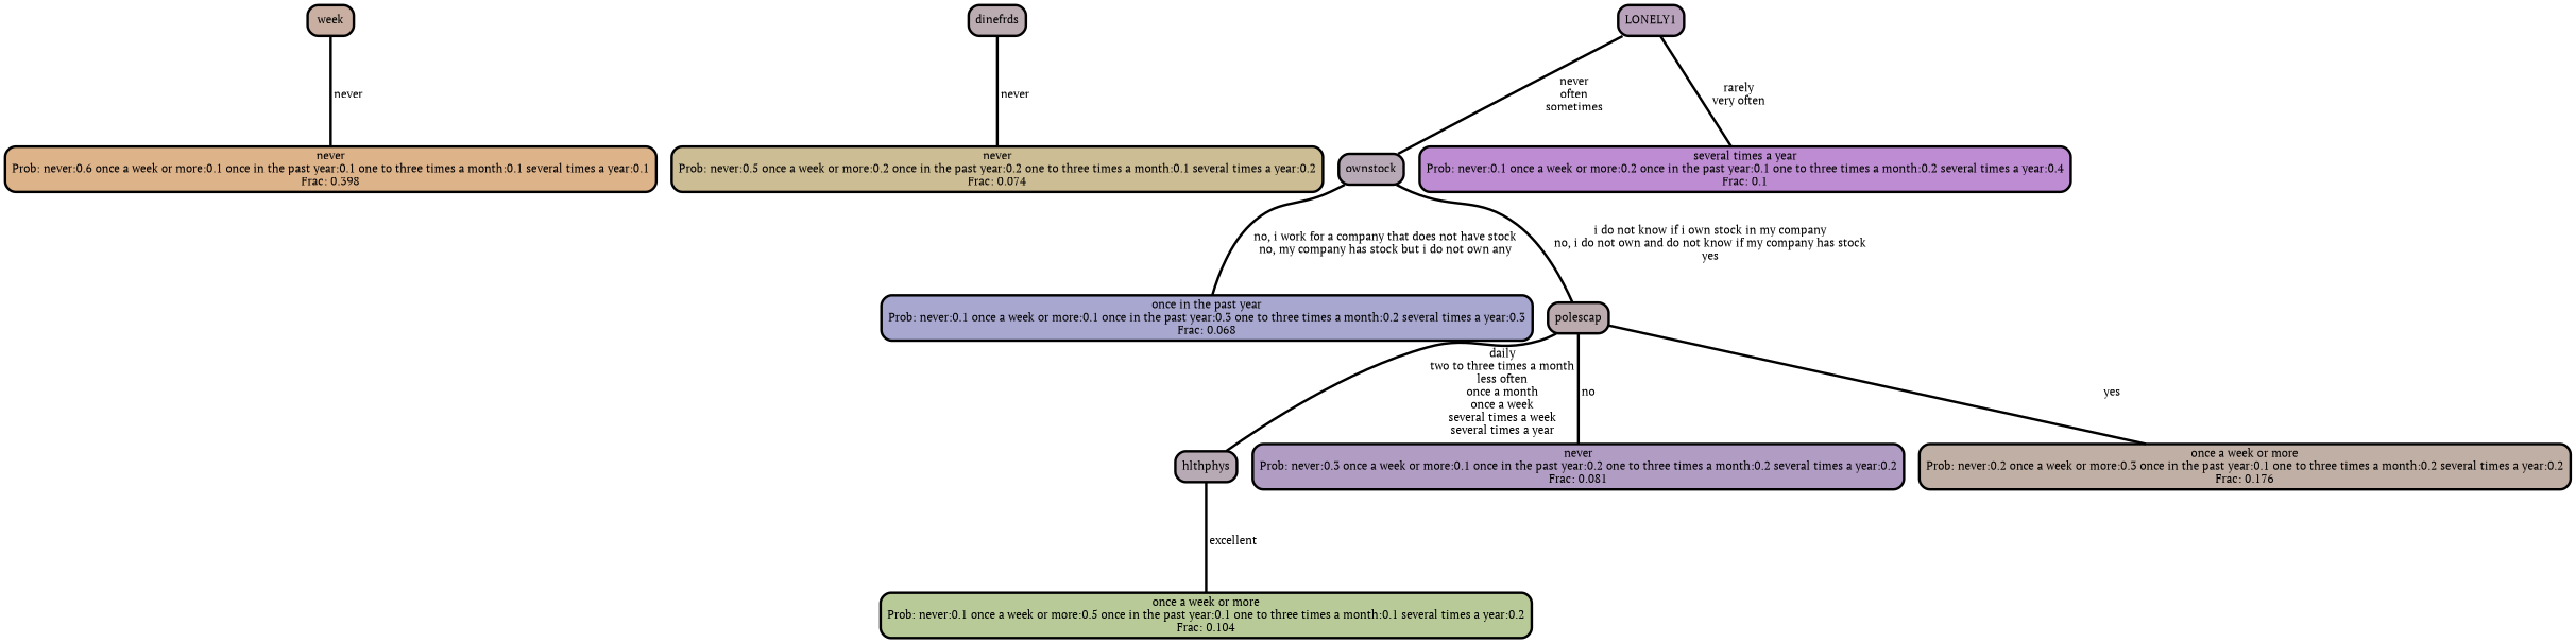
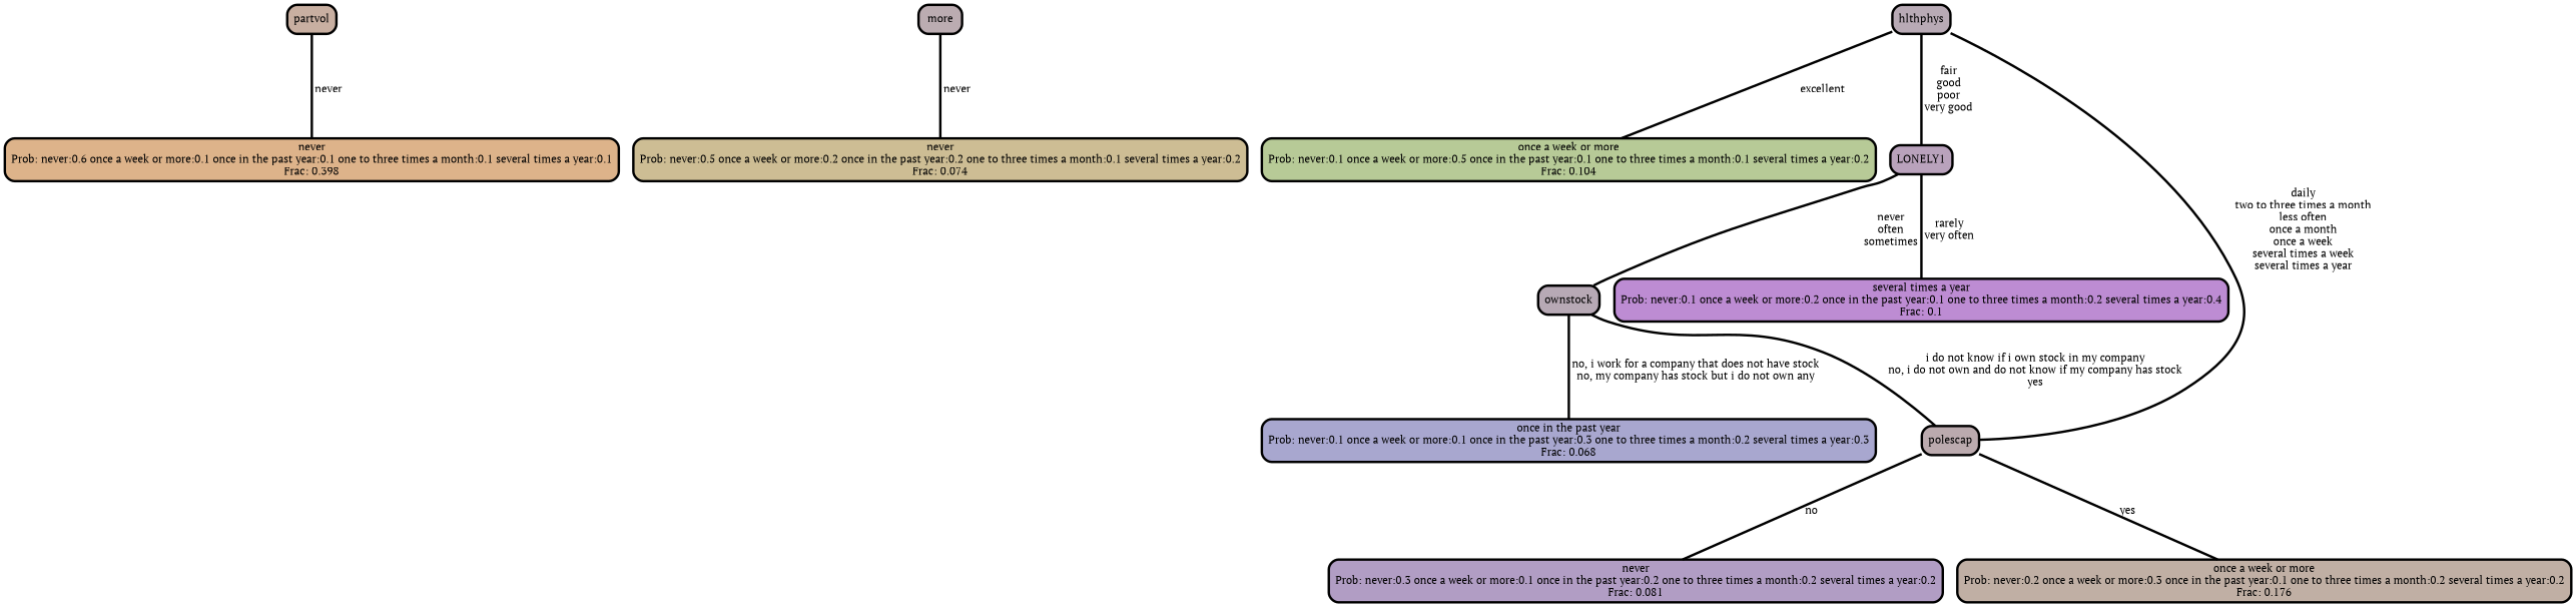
  graph {
    fontname="PT Serif"
    ranksep="0 equally"
    splines=straight
    node [color=black fontcolor=black fontname="PT Serif" penwidth=3 shape=box style="filled, rounded"]
    edge [color=black fontname="PT Serif" penwidth=3]
    n1 [fillcolor="#ddb38a" label="never\nProb: never:0.6 once a week or more:0.1 once in the past year:0.1 one to three times a month:0.1 several times a year:0.1\nFrac: 0.398"]
-   n2 [fillcolor="#c8afa1" label=week]
-   n3 [fillcolor="#bbacb1" label=dinefrds]
+   n2 [fillcolor="#c8afa1" label=partvol]
+   n3 [fillcolor="#bbacb1" label=more]
    n4 [fillcolor="#cdbd94" label="never\nProb: never:0.5 once a week or more:0.2 once in the past year:0.2 one to three times a month:0.1 several times a year:0.2\nFrac: 0.074"]
    n5 [fillcolor="#b7ca97" label="once a week or more\nProb: never:0.1 once a week or more:0.5 once in the past year:0.1 one to three times a month:0.1 several times a year:0.2\nFrac: 0.104"]
    n6 [fillcolor="#b8aab5" label=hlthphys]
    n7 [fillcolor="#b9a2bc" label=LONELY1]
    n8 [fillcolor="#b7a9b5" label=ownstock]
    n9 [fillcolor="#bd8cd3" label="several times a year\nProb: never:0.1 once a week or more:0.2 once in the past year:0.1 one to three times a month:0.2 several times a year:0.4\nFrac: 0.1"]
    n10 [fillcolor="#a8a7cf" label="once in the past year\nProb: never:0.1 once a week or more:0.1 once in the past year:0.3 one to three times a month:0.2 several times a year:0.3\nFrac: 0.068"]
    n11 [fillcolor="#bbaaae" label=polescap]
    n12 [fillcolor="#b19dc4" label="never\nProb: never:0.3 once a week or more:0.1 once in the past year:0.2 one to three times a month:0.2 several times a year:0.2\nFrac: 0.081"]
    n13 [fillcolor="#c0afa4" label="once a week or more\nProb: never:0.2 once a week or more:0.3 once in the past year:0.1 one to three times a month:0.2 several times a year:0.2\nFrac: 0.176"]
    subgraph sub_1 {
      rank=same
    }
    n2 -- n1 [label=" never"]
    n3 -- n4 [label=" never"]
    n6 -- n5 [label=" excellent"]
+   n6 -- n7 [label=" fair\n good\n poor\n very good"]
    n7 -- n8 [label=" never\n often\n sometimes"]
    n7 -- n9 [label=" rarely\n very often"]
    n8 -- n10 [label=" no, i work for a company that does not have stock\n no, my company has stock but i do not own any"]
    n8 -- n11 [label=" i do not know if i own stock in my company\n no, i do not own and do not know if my company has stock\n yes"]
    n11 -- n6 [label=" daily\n two to three times a month\n less often\n once a month\n once a week\n several times a week\n several times a year"]
    n11 -- n12 [label=" no"]
    n11 -- n13 [label=" yes"]
  }
